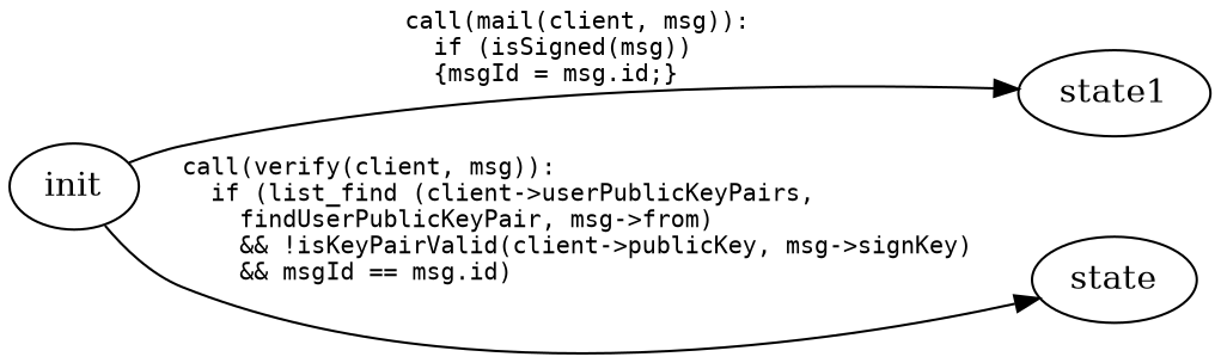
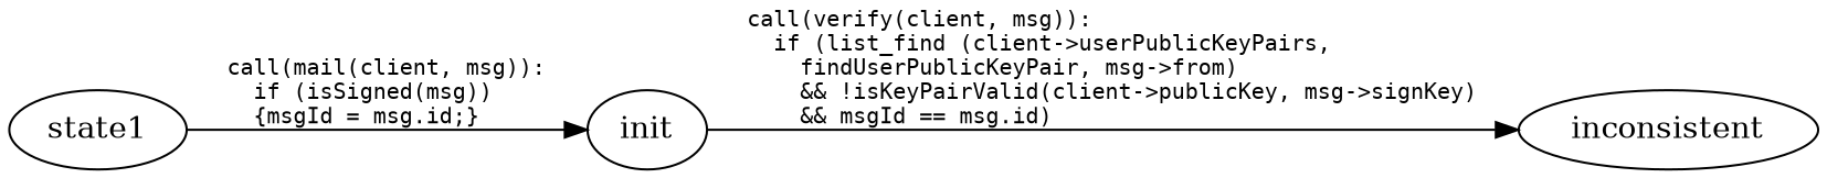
  digraph {
    rankdir=LR
    edge [fontname=Monospace fontsize=10]
    init
    state1
-   inconsistent [label=state]
-   init -> state1 [label="call(mail(client, msg)):\l  if (isSigned(msg))\l  {msgId = msg.id;}\l"]
+   inconsistent
+   state1 -> init [label="call(mail(client, msg)):\l  if (isSigned(msg))\l  {msgId = msg.id;}\l"]
    init -> inconsistent [label="call(verify(client, msg)):\l  if (list_find (client->userPublicKeyPairs,\l    findUserPublicKeyPair, msg->from)\l    && !isKeyPairValid(client->publicKey, msg->signKey)\l    && msgId == msg.id)\l"]
  }
